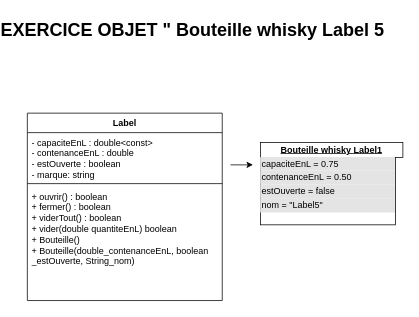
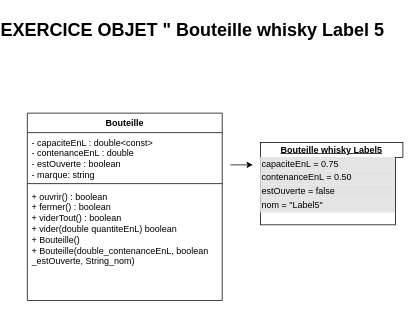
  <mxCell id="0" />
  <mxCell id="1" parent="0" />
- <mxCell id="2" value="Label" style="swimlane;fontStyle=1;align=center;verticalAlign=top;childLayout=stackLayout;horizontal=1;startSize=26;horizontalStack=0;resizeParent=1;resizeParentMax=0;resizeLast=0;collapsible=1;marginBottom=0;whiteSpace=wrap;html=1;" parent="1" vertex="1"><mxGeometry x="20" y="150" width="260" height="250" as="geometry" /></mxCell>
+ <mxCell id="2" value="Bouteille" style="swimlane;fontStyle=1;align=center;verticalAlign=top;childLayout=stackLayout;horizontal=1;startSize=26;horizontalStack=0;resizeParent=1;resizeParentMax=0;resizeLast=0;collapsible=1;marginBottom=0;whiteSpace=wrap;html=1;" parent="1" vertex="1"><mxGeometry x="20" y="150" width="260" height="250" as="geometry" /></mxCell>
  <mxCell id="3" value="- capaciteEnL : double&amp;lt;const&amp;gt;&lt;br&gt;- contenanceEnL : double&lt;br&gt;- estOuverte : boolean&lt;br&gt;- marque: string" style="text;strokeColor=none;fillColor=none;align=left;verticalAlign=top;spacingLeft=4;spacingRight=4;overflow=hidden;rotatable=0;points=[[0,0.5],[1,0.5]];portConstraint=eastwest;whiteSpace=wrap;html=1;" parent="2" vertex="1"><mxGeometry y="26" width="260" height="64" as="geometry" /></mxCell>
  <mxCell id="4" value="" style="line;strokeWidth=1;fillColor=none;align=left;verticalAlign=middle;spacingTop=-1;spacingLeft=3;spacingRight=3;rotatable=0;labelPosition=right;points=[];portConstraint=eastwest;strokeColor=inherit;" parent="2" vertex="1"><mxGeometry y="90" width="260" height="8" as="geometry" /></mxCell>
  <mxCell id="5" value="+ ouvrir() : boolean&lt;br&gt;+ fermer() : boolean&lt;br&gt;+ viderTout() : boolean&lt;br&gt;+ vider(double quantiteEnL) boolean&lt;br&gt;+ Bouteille()&lt;br&gt;+ Bouteille(double_contenanceEnL, boolean&lt;br&gt;_estOuverte, String_nom)" style="text;strokeColor=none;fillColor=none;align=left;verticalAlign=top;spacingLeft=4;spacingRight=4;overflow=hidden;rotatable=0;points=[[0,0.5],[1,0.5]];portConstraint=eastwest;whiteSpace=wrap;html=1;" parent="2" vertex="1"><mxGeometry y="98" width="260" height="152" as="geometry" /></mxCell>
- <mxCell id="6" value="&lt;u&gt;&lt;b&gt;Bouteille whisky Label1&lt;/b&gt;&lt;/u&gt;" style="html=1;whiteSpace=wrap;" parent="1" vertex="1"><mxGeometry x="331" y="189" width="190" height="20" as="geometry" /></mxCell>
+ <mxCell id="6" value="&lt;u&gt;&lt;b&gt;Bouteille whisky Label5&lt;/b&gt;&lt;/u&gt;" style="html=1;whiteSpace=wrap;" parent="1" vertex="1"><mxGeometry x="331" y="189" width="190" height="20" as="geometry" /></mxCell>
  <mxCell id="7" value="&lt;div style=&quot;box-sizing:border-box;width:100%;background:#e4e4e4;padding:2px;&quot;&gt;capaciteEnL = 0.75&lt;/div&gt;&lt;div style=&quot;box-sizing:border-box;width:100%;background:#e4e4e4;padding:2px;&quot;&gt;contenanceEnL = 0.50&lt;/div&gt;&lt;div style=&quot;box-sizing:border-box;width:100%;background:#e4e4e4;padding:2px;&quot;&gt;estOuverte = false&lt;/div&gt;&lt;div style=&quot;box-sizing:border-box;width:100%;background:#e4e4e4;padding:2px;&quot;&gt;nom = &quot;Label5&quot;&lt;/div&gt;" style="verticalAlign=top;align=left;overflow=fill;html=1;whiteSpace=wrap;" parent="1" vertex="1"><mxGeometry x="331" y="209" width="180" height="90" as="geometry" /></mxCell>
  <mxCell id="8" value="" style="endArrow=classic;html=1;rounded=0;" parent="1" edge="1"><mxGeometry width="50" height="50" relative="1" as="geometry"><mxPoint x="291" y="219" as="sourcePoint" /><mxPoint x="321" y="219" as="targetPoint" /></mxGeometry></mxCell>
  <mxCell id="9" value="EXERCICE OBJET &quot; Bouteille whisky Label 5" style="text;strokeColor=none;fillColor=none;html=1;fontSize=24;fontStyle=1;verticalAlign=middle;align=center;" vertex="1" parent="1"><mxGeometry x="190" y="20" width="100" height="40" as="geometry" /></mxCell>
